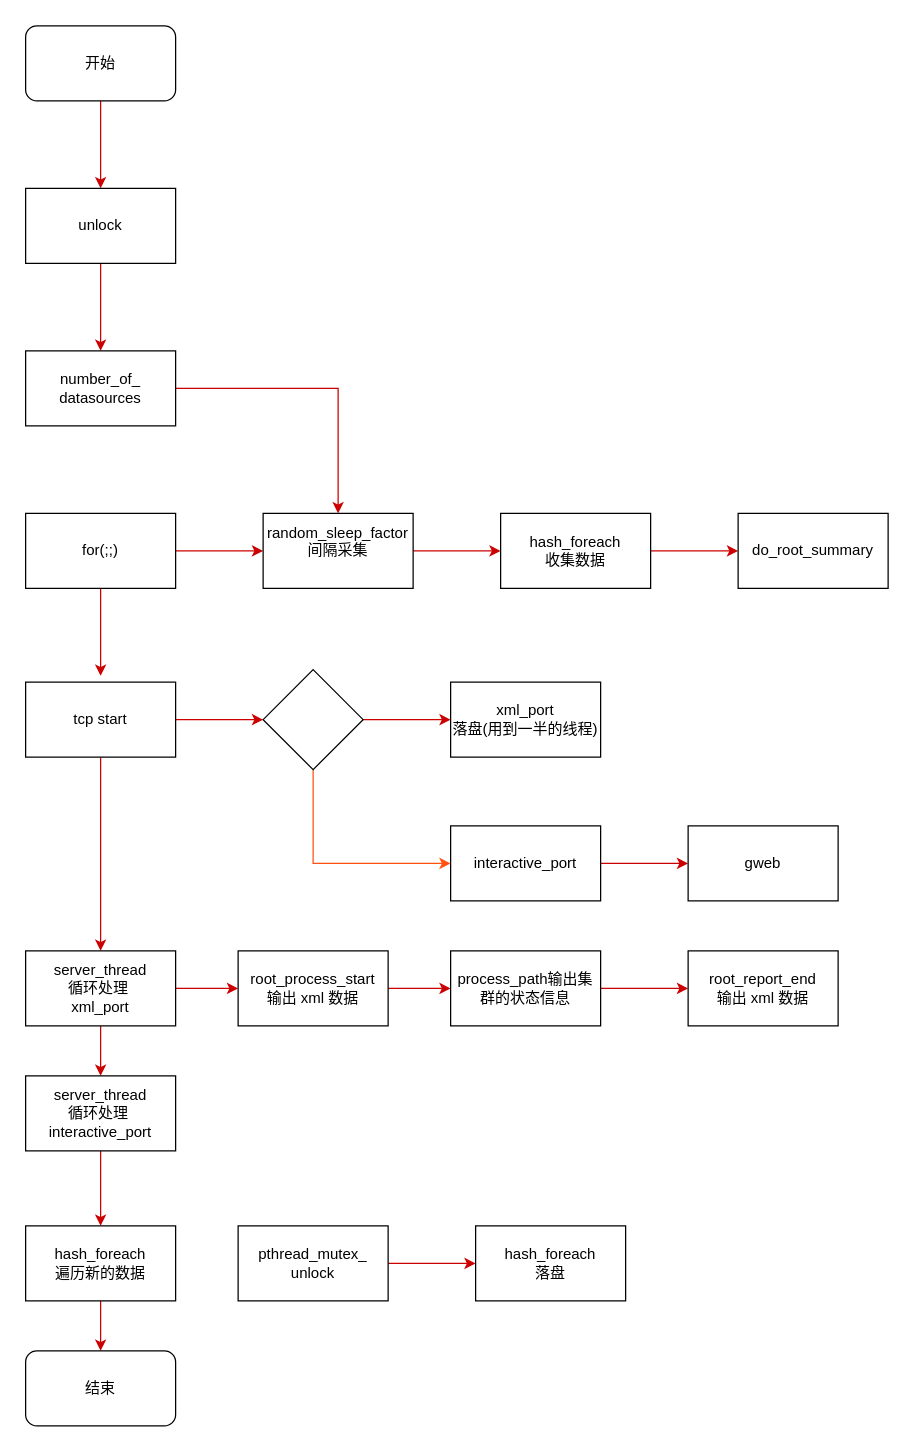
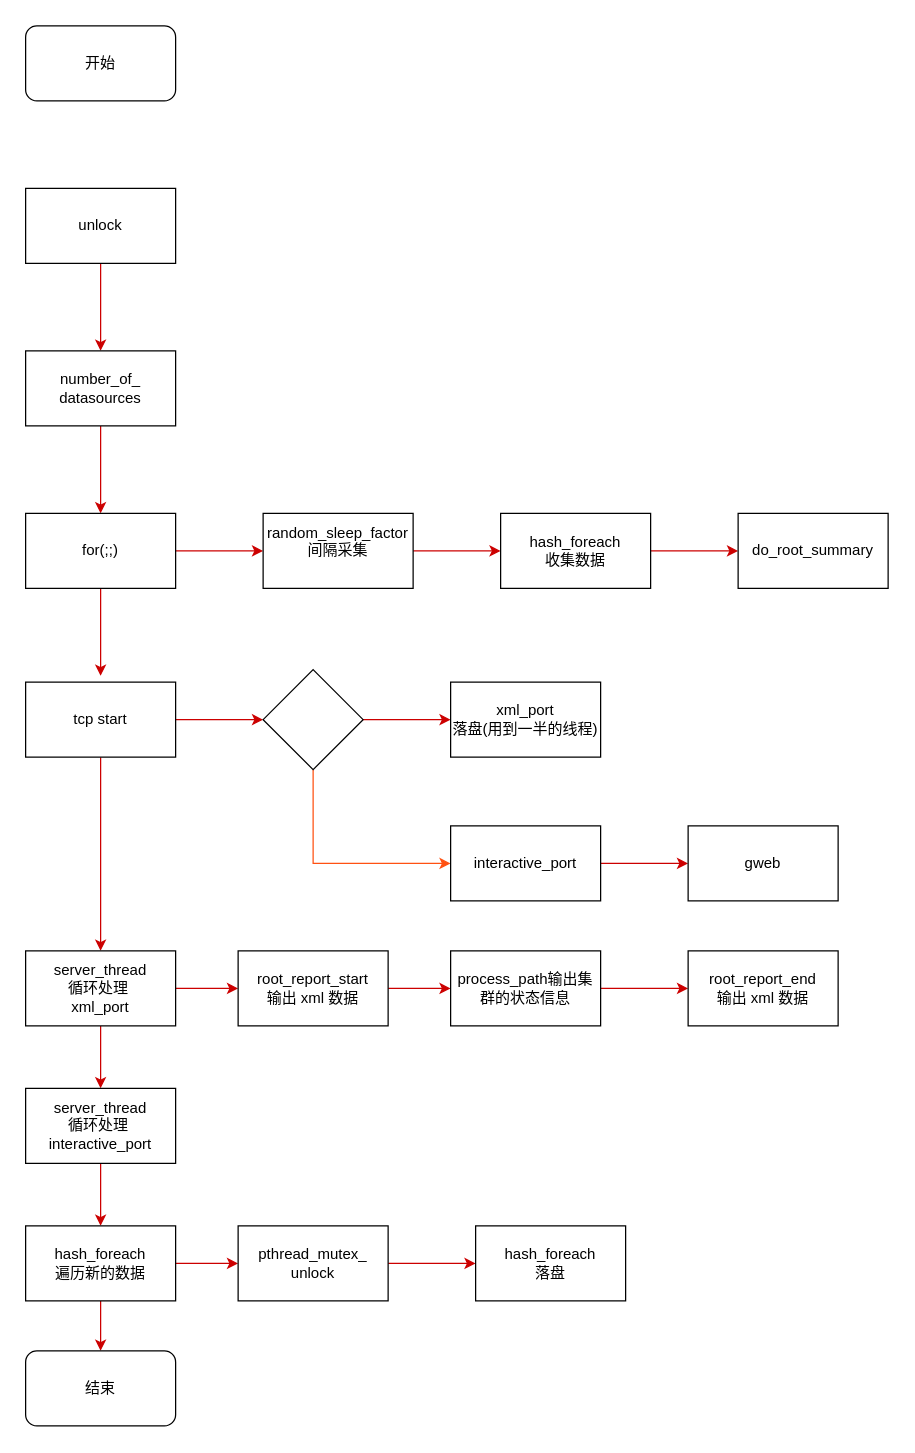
  <mxCell id="0" />
  <mxCell id="1" parent="0" />
- <mxCell id="2" style="edgeStyle=orthogonalEdgeStyle;rounded=0;orthogonalLoop=1;jettySize=auto;html=1;entryX=0.5;entryY=0;entryDx=0;entryDy=0;strokeColor=#CC0000;" edge="1" parent="1" source="3" target="5"><mxGeometry relative="1" as="geometry" /></mxCell>
  <mxCell id="3" value="开始" style="rounded=1;whiteSpace=wrap;html=1;" vertex="1" parent="1"><mxGeometry x="20" y="20" width="120" height="60" as="geometry" /></mxCell>
  <mxCell id="4" style="edgeStyle=orthogonalEdgeStyle;rounded=0;orthogonalLoop=1;jettySize=auto;html=1;entryX=0.5;entryY=0;entryDx=0;entryDy=0;strokeColor=#CC0000;" edge="1" parent="1" source="5" target="7"><mxGeometry relative="1" as="geometry" /></mxCell>
  <mxCell id="5" value="unlock" style="rounded=0;whiteSpace=wrap;html=1;" vertex="1" parent="1"><mxGeometry x="20" y="150" width="120" height="60" as="geometry" /></mxCell>
- <mxCell id="6" style="edgeStyle=orthogonalEdgeStyle;rounded=0;orthogonalLoop=1;jettySize=auto;html=1;strokeColor=#CC0000;" edge="1" parent="1" source="7" target="12"><mxGeometry relative="1" as="geometry" /></mxCell>
+ <mxCell id="6" style="edgeStyle=orthogonalEdgeStyle;rounded=0;orthogonalLoop=1;jettySize=auto;html=1;entryX=0.5;entryY=0;entryDx=0;entryDy=0;strokeColor=#CC0000;" edge="1" parent="1" source="7" target="10"><mxGeometry relative="1" as="geometry" /></mxCell>
  <mxCell id="7" value="number_of_&lt;br&gt;datasources" style="rounded=0;whiteSpace=wrap;html=1;" vertex="1" parent="1"><mxGeometry x="20" y="280" width="120" height="60" as="geometry" /></mxCell>
  <mxCell id="8" style="edgeStyle=orthogonalEdgeStyle;rounded=0;orthogonalLoop=1;jettySize=auto;html=1;strokeColor=#CC0000;" edge="1" parent="1" source="10"><mxGeometry relative="1" as="geometry"><mxPoint x="80" y="540" as="targetPoint" /></mxGeometry></mxCell>
  <mxCell id="9" style="edgeStyle=orthogonalEdgeStyle;rounded=0;orthogonalLoop=1;jettySize=auto;html=1;entryX=0;entryY=0.5;entryDx=0;entryDy=0;strokeColor=#CC0000;" edge="1" parent="1" source="10" target="12"><mxGeometry relative="1" as="geometry" /></mxCell>
  <mxCell id="10" value="for(;;)" style="rounded=0;whiteSpace=wrap;html=1;" vertex="1" parent="1"><mxGeometry x="20" y="410" width="120" height="60" as="geometry" /></mxCell>
  <mxCell id="11" style="edgeStyle=orthogonalEdgeStyle;rounded=0;orthogonalLoop=1;jettySize=auto;html=1;entryX=0;entryY=0.5;entryDx=0;entryDy=0;strokeColor=#CC0000;" edge="1" parent="1" source="12" target="14"><mxGeometry relative="1" as="geometry" /></mxCell>
  <mxCell id="12" value="&lt;div&gt;random_sleep_factor 间隔采集&lt;/div&gt;&lt;div&gt;&lt;br&gt;&lt;/div&gt;" style="rounded=0;whiteSpace=wrap;html=1;" vertex="1" parent="1"><mxGeometry x="210" y="410" width="120" height="60" as="geometry" /></mxCell>
  <mxCell id="13" style="edgeStyle=orthogonalEdgeStyle;rounded=0;orthogonalLoop=1;jettySize=auto;html=1;strokeColor=#CC0000;" edge="1" parent="1" source="14" target="15"><mxGeometry relative="1" as="geometry" /></mxCell>
  <mxCell id="14" value="hash_foreach&lt;br&gt;收集数据" style="rounded=0;whiteSpace=wrap;html=1;" vertex="1" parent="1"><mxGeometry x="400" y="410" width="120" height="60" as="geometry" /></mxCell>
  <mxCell id="15" value="do_root_summary" style="rounded=0;whiteSpace=wrap;html=1;" vertex="1" parent="1"><mxGeometry x="590" y="410" width="120" height="60" as="geometry" /></mxCell>
  <mxCell id="16" style="edgeStyle=orthogonalEdgeStyle;rounded=0;orthogonalLoop=1;jettySize=auto;html=1;entryX=0;entryY=0.5;entryDx=0;entryDy=0;strokeColor=#CC0000;" edge="1" parent="1" source="18" target="21"><mxGeometry relative="1" as="geometry" /></mxCell>
  <mxCell id="17" style="edgeStyle=orthogonalEdgeStyle;rounded=0;orthogonalLoop=1;jettySize=auto;html=1;entryX=0.5;entryY=0;entryDx=0;entryDy=0;strokeColor=#CC0000;" edge="1" parent="1" source="18" target="28"><mxGeometry relative="1" as="geometry" /></mxCell>
  <mxCell id="18" value="tcp start" style="rounded=0;whiteSpace=wrap;html=1;" vertex="1" parent="1"><mxGeometry x="20" y="545" width="120" height="60" as="geometry" /></mxCell>
  <mxCell id="19" style="edgeStyle=orthogonalEdgeStyle;rounded=0;orthogonalLoop=1;jettySize=auto;html=1;entryX=0;entryY=0.5;entryDx=0;entryDy=0;strokeColor=#CC0000;" edge="1" parent="1" source="21" target="22"><mxGeometry relative="1" as="geometry" /></mxCell>
  <mxCell id="20" style="edgeStyle=orthogonalEdgeStyle;rounded=0;orthogonalLoop=1;jettySize=auto;html=1;strokeColor=#FF5112;entryX=0;entryY=0.5;entryDx=0;entryDy=0;" edge="1" parent="1" source="21" target="24"><mxGeometry relative="1" as="geometry"><mxPoint x="350" y="710" as="targetPoint" /><Array as="points"><mxPoint x="250" y="690" /></Array></mxGeometry></mxCell>
  <mxCell id="21" value="" style="rhombus;whiteSpace=wrap;html=1;" vertex="1" parent="1"><mxGeometry x="210" y="535" width="80" height="80" as="geometry" /></mxCell>
  <mxCell id="22" value="xml_port&lt;br&gt;落盘(用到一半的线程)" style="rounded=0;whiteSpace=wrap;html=1;" vertex="1" parent="1"><mxGeometry x="360" y="545" width="120" height="60" as="geometry" /></mxCell>
  <mxCell id="23" style="edgeStyle=orthogonalEdgeStyle;rounded=0;orthogonalLoop=1;jettySize=auto;html=1;entryX=0;entryY=0.5;entryDx=0;entryDy=0;strokeColor=#CC0000;" edge="1" parent="1" source="24" target="25"><mxGeometry relative="1" as="geometry" /></mxCell>
  <mxCell id="24" value="interactive_port" style="rounded=0;whiteSpace=wrap;html=1;" vertex="1" parent="1"><mxGeometry x="360" y="660" width="120" height="60" as="geometry" /></mxCell>
  <mxCell id="25" value="gweb" style="rounded=0;whiteSpace=wrap;html=1;" vertex="1" parent="1"><mxGeometry x="550" y="660" width="120" height="60" as="geometry" /></mxCell>
  <mxCell id="26" style="edgeStyle=orthogonalEdgeStyle;rounded=0;orthogonalLoop=1;jettySize=auto;html=1;strokeColor=#CC0000;" edge="1" parent="1" source="28" target="30"><mxGeometry relative="1" as="geometry"><mxPoint x="210" y="770" as="targetPoint" /></mxGeometry></mxCell>
  <mxCell id="27" style="edgeStyle=orthogonalEdgeStyle;rounded=0;orthogonalLoop=1;jettySize=auto;html=1;entryX=0.5;entryY=0;entryDx=0;entryDy=0;strokeColor=#CC0000;" edge="1" parent="1" source="28" target="35"><mxGeometry relative="1" as="geometry" /></mxCell>
  <mxCell id="28" value="server_thread&lt;br&gt;循环处理&amp;nbsp;&lt;br&gt;xml_port" style="rounded=0;whiteSpace=wrap;html=1;" vertex="1" parent="1"><mxGeometry x="20" y="760" width="120" height="60" as="geometry" /></mxCell>
  <mxCell id="29" style="edgeStyle=orthogonalEdgeStyle;rounded=0;orthogonalLoop=1;jettySize=auto;html=1;entryX=0;entryY=0.5;entryDx=0;entryDy=0;strokeColor=#CC0000;" edge="1" parent="1" source="30" target="32"><mxGeometry relative="1" as="geometry" /></mxCell>
- <mxCell id="30" value="root_process_start&lt;br&gt;输出 xml 数据" style="rounded=0;whiteSpace=wrap;html=1;" vertex="1" parent="1"><mxGeometry x="190" y="760" width="120" height="60" as="geometry" /></mxCell>
+ <mxCell id="30" value="root_report_start&lt;br&gt;输出 xml 数据" style="rounded=0;whiteSpace=wrap;html=1;" vertex="1" parent="1"><mxGeometry x="190" y="760" width="120" height="60" as="geometry" /></mxCell>
  <mxCell id="31" style="edgeStyle=orthogonalEdgeStyle;rounded=0;orthogonalLoop=1;jettySize=auto;html=1;entryX=0;entryY=0.5;entryDx=0;entryDy=0;strokeColor=#CC0000;" edge="1" parent="1" source="32" target="33"><mxGeometry relative="1" as="geometry" /></mxCell>
  <mxCell id="32" value="process_path输出集群的状态信息" style="rounded=0;whiteSpace=wrap;html=1;" vertex="1" parent="1"><mxGeometry x="360" y="760" width="120" height="60" as="geometry" /></mxCell>
  <mxCell id="33" value="root_report_end&lt;br&gt;输出 xml 数据" style="rounded=0;whiteSpace=wrap;html=1;" vertex="1" parent="1"><mxGeometry x="550" y="760" width="120" height="60" as="geometry" /></mxCell>
  <mxCell id="34" style="edgeStyle=orthogonalEdgeStyle;rounded=0;orthogonalLoop=1;jettySize=auto;html=1;entryX=0.5;entryY=0;entryDx=0;entryDy=0;strokeColor=#CC0000;" edge="1" parent="1" source="35" target="38"><mxGeometry relative="1" as="geometry" /></mxCell>
- <mxCell id="35" value="&lt;span&gt;server_thread&lt;/span&gt;&lt;br&gt;&lt;span&gt;循环处理&amp;nbsp;&lt;/span&gt;&lt;br&gt;interactive_port" style="rounded=0;whiteSpace=wrap;html=1;" vertex="1" parent="1"><mxGeometry x="20" y="860" width="120" height="60" as="geometry" /></mxCell>
+ <mxCell id="35" value="&lt;span&gt;server_thread&lt;/span&gt;&lt;br&gt;&lt;span&gt;循环处理&amp;nbsp;&lt;/span&gt;&lt;br&gt;interactive_port" style="rounded=0;whiteSpace=wrap;html=1;" vertex="1" parent="1"><mxGeometry x="20" y="870" width="120" height="60" as="geometry" /></mxCell>
+ <mxCell id="36" style="edgeStyle=orthogonalEdgeStyle;rounded=0;orthogonalLoop=1;jettySize=auto;html=1;entryX=0;entryY=0.5;entryDx=0;entryDy=0;strokeColor=#CC0000;" edge="1" parent="1" source="38" target="40"><mxGeometry relative="1" as="geometry" /></mxCell>
  <mxCell id="37" style="edgeStyle=orthogonalEdgeStyle;rounded=0;orthogonalLoop=1;jettySize=auto;html=1;strokeColor=#CC0000;entryX=0.5;entryY=0;entryDx=0;entryDy=0;" edge="1" parent="1" source="38" target="42"><mxGeometry relative="1" as="geometry"><mxPoint x="80" y="1080" as="targetPoint" /></mxGeometry></mxCell>
  <mxCell id="38" value="hash_foreach&lt;br&gt;遍历新的数据" style="rounded=0;whiteSpace=wrap;html=1;" vertex="1" parent="1"><mxGeometry x="20" y="980" width="120" height="60" as="geometry" /></mxCell>
  <mxCell id="39" style="edgeStyle=orthogonalEdgeStyle;rounded=0;orthogonalLoop=1;jettySize=auto;html=1;entryX=0;entryY=0.5;entryDx=0;entryDy=0;strokeColor=#CC0000;" edge="1" parent="1" source="40" target="41"><mxGeometry relative="1" as="geometry" /></mxCell>
  <mxCell id="40" value="pthread_mutex_&lt;br&gt;unlock" style="rounded=0;whiteSpace=wrap;html=1;" vertex="1" parent="1"><mxGeometry x="190" y="980" width="120" height="60" as="geometry" /></mxCell>
  <mxCell id="41" value="hash_foreach&lt;br&gt;落盘" style="rounded=0;whiteSpace=wrap;html=1;" vertex="1" parent="1"><mxGeometry x="380" y="980" width="120" height="60" as="geometry" /></mxCell>
  <mxCell id="42" value="结束" style="rounded=1;whiteSpace=wrap;html=1;" vertex="1" parent="1"><mxGeometry x="20" y="1080" width="120" height="60" as="geometry" /></mxCell>
